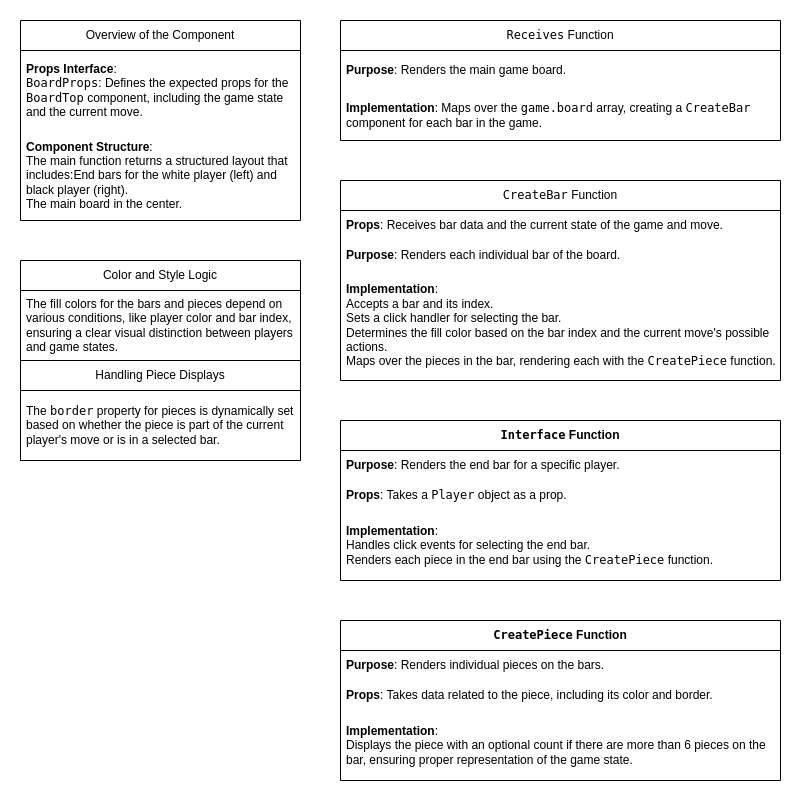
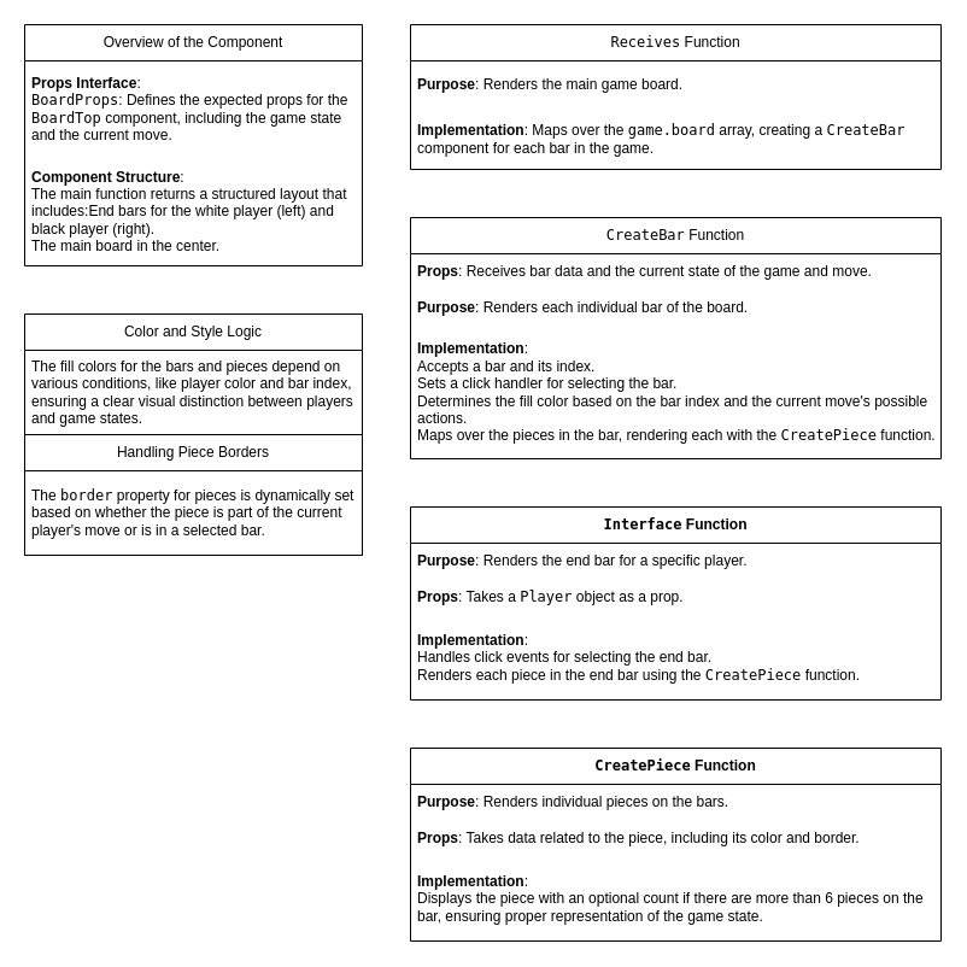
  <mxCell id="0" />
  <mxCell id="1" parent="0" />
  <mxCell id="2" value="Overview of the Component" style="swimlane;fontStyle=0;childLayout=stackLayout;horizontal=1;startSize=30;horizontalStack=0;resizeParent=1;resizeParentMax=0;resizeLast=0;collapsible=1;marginBottom=0;whiteSpace=wrap;html=1;" vertex="1" parent="1"><mxGeometry x="20" y="20" width="280" height="200" as="geometry" /></mxCell>
  <mxCell id="3" value="&lt;strong style=&quot;background-color: initial;&quot;&gt;Props Interface&lt;/strong&gt;&lt;span style=&quot;background-color: initial;&quot;&gt;:&lt;/span&gt;&lt;br&gt;&lt;code&gt;BoardProps&lt;/code&gt;&lt;span style=&quot;background-color: initial;&quot;&gt;: Defines the expected props for the &lt;/span&gt;&lt;code&gt;BoardTop&lt;/code&gt;&lt;span style=&quot;background-color: initial;&quot;&gt; component, including the game state and the current move.&lt;/span&gt;" style="text;strokeColor=none;fillColor=none;align=left;verticalAlign=middle;spacingLeft=4;spacingRight=4;overflow=hidden;points=[[0,0.5],[1,0.5]];portConstraint=eastwest;rotatable=0;whiteSpace=wrap;html=1;" vertex="1" parent="2"><mxGeometry y="30" width="280" height="80" as="geometry" /></mxCell>
  <mxCell id="4" value="&lt;strong style=&quot;background-color: initial;&quot;&gt;Component Structure&lt;/strong&gt;&lt;span style=&quot;background-color: initial;&quot;&gt;:&lt;/span&gt;&lt;br&gt;&lt;span style=&quot;background-color: initial;&quot;&gt;The main function returns a structured layout that includes:&lt;/span&gt;&lt;span style=&quot;background-color: initial;&quot;&gt;End bars for the white player (left) and black player (right).&lt;/span&gt;&lt;br&gt;&lt;span style=&quot;background-color: initial;&quot;&gt;The main board in the center.&lt;/span&gt;" style="text;strokeColor=none;fillColor=none;align=left;verticalAlign=middle;spacingLeft=4;spacingRight=4;overflow=hidden;points=[[0,0.5],[1,0.5]];portConstraint=eastwest;rotatable=0;whiteSpace=wrap;html=1;" vertex="1" parent="2"><mxGeometry y="110" width="280" height="90" as="geometry" /></mxCell>
  <mxCell id="5" value="&lt;code&gt;Receives&lt;/code&gt; Function" style="swimlane;fontStyle=0;childLayout=stackLayout;horizontal=1;startSize=30;horizontalStack=0;resizeParent=1;resizeParentMax=0;resizeLast=0;collapsible=1;marginBottom=0;whiteSpace=wrap;html=1;" vertex="1" parent="1"><mxGeometry x="340" y="20" width="440" height="120" as="geometry" /></mxCell>
  <mxCell id="6" value="&lt;strong&gt;Purpose&lt;/strong&gt;: Renders the main game board." style="text;strokeColor=none;fillColor=none;align=left;verticalAlign=middle;spacingLeft=4;spacingRight=4;overflow=hidden;points=[[0,0.5],[1,0.5]];portConstraint=eastwest;rotatable=0;whiteSpace=wrap;html=1;" vertex="1" parent="5"><mxGeometry y="30" width="440" height="40" as="geometry" /></mxCell>
  <mxCell id="7" value="&lt;strong&gt;Implementation&lt;/strong&gt;: Maps over the &lt;code&gt;game.board&lt;/code&gt; array, creating a &lt;code&gt;CreateBar&lt;/code&gt; component for each bar in the game." style="text;strokeColor=none;fillColor=none;align=left;verticalAlign=middle;spacingLeft=4;spacingRight=4;overflow=hidden;points=[[0,0.5],[1,0.5]];portConstraint=eastwest;rotatable=0;whiteSpace=wrap;html=1;" vertex="1" parent="5"><mxGeometry y="70" width="440" height="50" as="geometry" /></mxCell>
  <mxCell id="8" value="&lt;code&gt;CreateBar&lt;/code&gt; Function" style="swimlane;fontStyle=0;childLayout=stackLayout;horizontal=1;startSize=30;horizontalStack=0;resizeParent=1;resizeParentMax=0;resizeLast=0;collapsible=1;marginBottom=0;whiteSpace=wrap;html=1;" vertex="1" parent="1"><mxGeometry x="340" y="180" width="440" height="200" as="geometry" /></mxCell>
  <mxCell id="9" value="&lt;strong&gt;Props&lt;/strong&gt;: Receives bar data and the current state of the game and move." style="text;strokeColor=none;fillColor=none;align=left;verticalAlign=middle;spacingLeft=4;spacingRight=4;overflow=hidden;points=[[0,0.5],[1,0.5]];portConstraint=eastwest;rotatable=0;whiteSpace=wrap;html=1;" vertex="1" parent="8"><mxGeometry y="30" width="440" height="30" as="geometry" /></mxCell>
  <mxCell id="10" value="&lt;strong&gt;Purpose&lt;/strong&gt;: Renders each individual bar of the board." style="text;strokeColor=none;fillColor=none;align=left;verticalAlign=middle;spacingLeft=4;spacingRight=4;overflow=hidden;points=[[0,0.5],[1,0.5]];portConstraint=eastwest;rotatable=0;whiteSpace=wrap;html=1;" vertex="1" parent="8"><mxGeometry y="60" width="440" height="30" as="geometry" /></mxCell>
  <mxCell id="11" value="&lt;strong style=&quot;background-color: initial;&quot;&gt;Implementation&lt;/strong&gt;&lt;span style=&quot;background-color: initial;&quot;&gt;:&lt;/span&gt;&lt;br&gt;&lt;span style=&quot;background-color: initial;&quot;&gt;Accepts a bar and its index.&lt;/span&gt;&lt;br&gt;&lt;span style=&quot;background-color: initial;&quot;&gt;Sets a click handler for selecting the bar.&lt;/span&gt;&lt;br&gt;&lt;span style=&quot;background-color: initial;&quot;&gt;Determines the fill color based on the bar index and the current move's possible actions.&lt;/span&gt;&lt;br&gt;&lt;span style=&quot;background-color: initial;&quot;&gt;Maps over the pieces in the bar, rendering each with the &lt;/span&gt;&lt;code&gt;CreatePiece&lt;/code&gt;&lt;span style=&quot;background-color: initial;&quot;&gt; function.&lt;/span&gt;" style="text;strokeColor=none;fillColor=none;align=left;verticalAlign=middle;spacingLeft=4;spacingRight=4;overflow=hidden;points=[[0,0.5],[1,0.5]];portConstraint=eastwest;rotatable=0;whiteSpace=wrap;html=1;" vertex="1" parent="8"><mxGeometry y="90" width="440" height="110" as="geometry" /></mxCell>
  <mxCell id="12" value="&lt;strong&gt;&lt;code&gt;Interface&lt;/code&gt; Function&lt;/strong&gt;" style="swimlane;fontStyle=0;childLayout=stackLayout;horizontal=1;startSize=30;horizontalStack=0;resizeParent=1;resizeParentMax=0;resizeLast=0;collapsible=1;marginBottom=0;whiteSpace=wrap;html=1;" vertex="1" parent="1"><mxGeometry x="340" y="420" width="440" height="160" as="geometry" /></mxCell>
  <mxCell id="13" value="&lt;strong&gt;Purpose&lt;/strong&gt;: Renders the end bar for a specific player." style="text;strokeColor=none;fillColor=none;align=left;verticalAlign=middle;spacingLeft=4;spacingRight=4;overflow=hidden;points=[[0,0.5],[1,0.5]];portConstraint=eastwest;rotatable=0;whiteSpace=wrap;html=1;" vertex="1" parent="12"><mxGeometry y="30" width="440" height="30" as="geometry" /></mxCell>
  <mxCell id="14" value="&lt;strong&gt;Props&lt;/strong&gt;: Takes a &lt;code&gt;Player&lt;/code&gt; object as a prop." style="text;strokeColor=none;fillColor=none;align=left;verticalAlign=middle;spacingLeft=4;spacingRight=4;overflow=hidden;points=[[0,0.5],[1,0.5]];portConstraint=eastwest;rotatable=0;whiteSpace=wrap;html=1;" vertex="1" parent="12"><mxGeometry y="60" width="440" height="30" as="geometry" /></mxCell>
  <mxCell id="15" value="&lt;strong style=&quot;background-color: initial;&quot;&gt;Implementation&lt;/strong&gt;&lt;span style=&quot;background-color: initial;&quot;&gt;:&lt;/span&gt;&lt;br&gt;&lt;span style=&quot;background-color: initial;&quot;&gt;Handles click events for selecting the end bar.&lt;/span&gt;&lt;br&gt;&lt;span style=&quot;background-color: initial;&quot;&gt;Renders each piece in the end bar using the &lt;/span&gt;&lt;code&gt;CreatePiece&lt;/code&gt;&lt;span style=&quot;background-color: initial;&quot;&gt; function.&lt;/span&gt;" style="text;strokeColor=none;fillColor=none;align=left;verticalAlign=middle;spacingLeft=4;spacingRight=4;overflow=hidden;points=[[0,0.5],[1,0.5]];portConstraint=eastwest;rotatable=0;whiteSpace=wrap;html=1;" vertex="1" parent="12"><mxGeometry y="90" width="440" height="70" as="geometry" /></mxCell>
  <mxCell id="16" value="&lt;strong&gt;&lt;code&gt;CreatePiece&lt;/code&gt; Function&lt;/strong&gt;" style="swimlane;fontStyle=0;childLayout=stackLayout;horizontal=1;startSize=30;horizontalStack=0;resizeParent=1;resizeParentMax=0;resizeLast=0;collapsible=1;marginBottom=0;whiteSpace=wrap;html=1;" vertex="1" parent="1"><mxGeometry x="340" y="620" width="440" height="160" as="geometry" /></mxCell>
  <mxCell id="17" value="&lt;strong&gt;Purpose&lt;/strong&gt;: Renders individual pieces on the bars." style="text;strokeColor=none;fillColor=none;align=left;verticalAlign=middle;spacingLeft=4;spacingRight=4;overflow=hidden;points=[[0,0.5],[1,0.5]];portConstraint=eastwest;rotatable=0;whiteSpace=wrap;html=1;" vertex="1" parent="16"><mxGeometry y="30" width="440" height="30" as="geometry" /></mxCell>
  <mxCell id="18" value="&lt;strong&gt;Props&lt;/strong&gt;: Takes data related to the piece, including its color and border." style="text;strokeColor=none;fillColor=none;align=left;verticalAlign=middle;spacingLeft=4;spacingRight=4;overflow=hidden;points=[[0,0.5],[1,0.5]];portConstraint=eastwest;rotatable=0;whiteSpace=wrap;html=1;" vertex="1" parent="16"><mxGeometry y="60" width="440" height="30" as="geometry" /></mxCell>
  <mxCell id="19" value="&lt;strong style=&quot;background-color: initial;&quot;&gt;Implementation&lt;/strong&gt;&lt;span style=&quot;background-color: initial;&quot;&gt;:&lt;/span&gt;&lt;br&gt;&lt;span style=&quot;background-color: initial;&quot;&gt;Displays the piece with an optional count if there are more than 6 pieces on the bar, ensuring proper representation of the game state.&lt;/span&gt;" style="text;strokeColor=none;fillColor=none;align=left;verticalAlign=middle;spacingLeft=4;spacingRight=4;overflow=hidden;points=[[0,0.5],[1,0.5]];portConstraint=eastwest;rotatable=0;whiteSpace=wrap;html=1;" vertex="1" parent="16"><mxGeometry y="90" width="440" height="70" as="geometry" /></mxCell>
  <mxCell id="20" value="Color and Style Logic" style="swimlane;fontStyle=0;childLayout=stackLayout;horizontal=1;startSize=30;horizontalStack=0;resizeParent=1;resizeParentMax=0;resizeLast=0;collapsible=1;marginBottom=0;whiteSpace=wrap;html=1;" vertex="1" parent="1"><mxGeometry x="20" y="260" width="280" height="200" as="geometry" /></mxCell>
  <mxCell id="21" value="The fill colors for the bars and pieces depend on various conditions, like player color and bar index, ensuring a clear visual distinction between players and game states." style="text;strokeColor=none;fillColor=none;align=left;verticalAlign=middle;spacingLeft=4;spacingRight=4;overflow=hidden;points=[[0,0.5],[1,0.5]];portConstraint=eastwest;rotatable=0;whiteSpace=wrap;html=1;" vertex="1" parent="20"><mxGeometry y="30" width="280" height="70" as="geometry" /></mxCell>
- <mxCell id="22" value="Handling Piece Displays" style="swimlane;fontStyle=0;childLayout=stackLayout;horizontal=1;startSize=30;horizontalStack=0;resizeParent=1;resizeParentMax=0;resizeLast=0;collapsible=1;marginBottom=0;whiteSpace=wrap;html=1;" vertex="1" parent="20"><mxGeometry y="100" width="280" height="100" as="geometry" /></mxCell>
+ <mxCell id="22" value="Handling Piece Borders" style="swimlane;fontStyle=0;childLayout=stackLayout;horizontal=1;startSize=30;horizontalStack=0;resizeParent=1;resizeParentMax=0;resizeLast=0;collapsible=1;marginBottom=0;whiteSpace=wrap;html=1;" vertex="1" parent="20"><mxGeometry y="100" width="280" height="100" as="geometry" /></mxCell>
  <mxCell id="23" value="The &lt;code&gt;border&lt;/code&gt; property for pieces is dynamically set based on whether the piece is part of the current player's move or is in a selected bar." style="text;strokeColor=none;fillColor=none;align=left;verticalAlign=middle;spacingLeft=4;spacingRight=4;overflow=hidden;points=[[0,0.5],[1,0.5]];portConstraint=eastwest;rotatable=0;whiteSpace=wrap;html=1;" vertex="1" parent="22"><mxGeometry y="30" width="280" height="70" as="geometry" /></mxCell>
